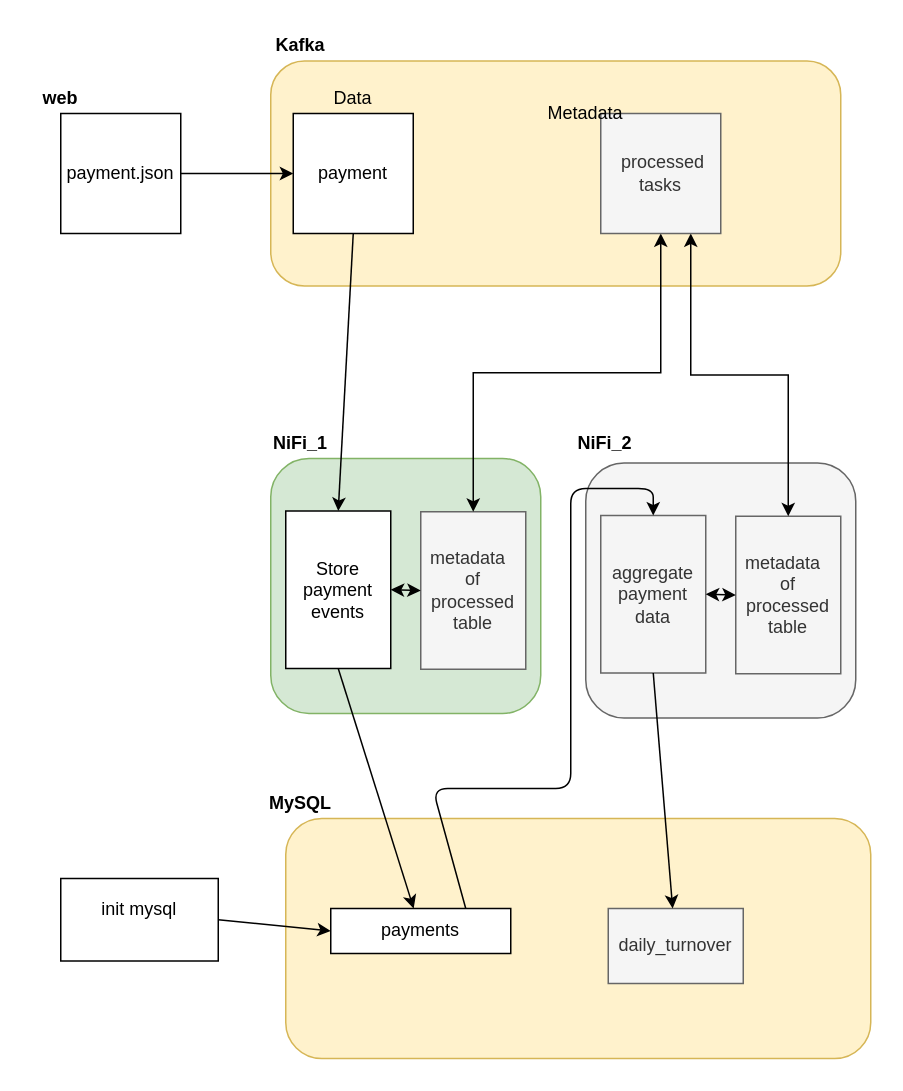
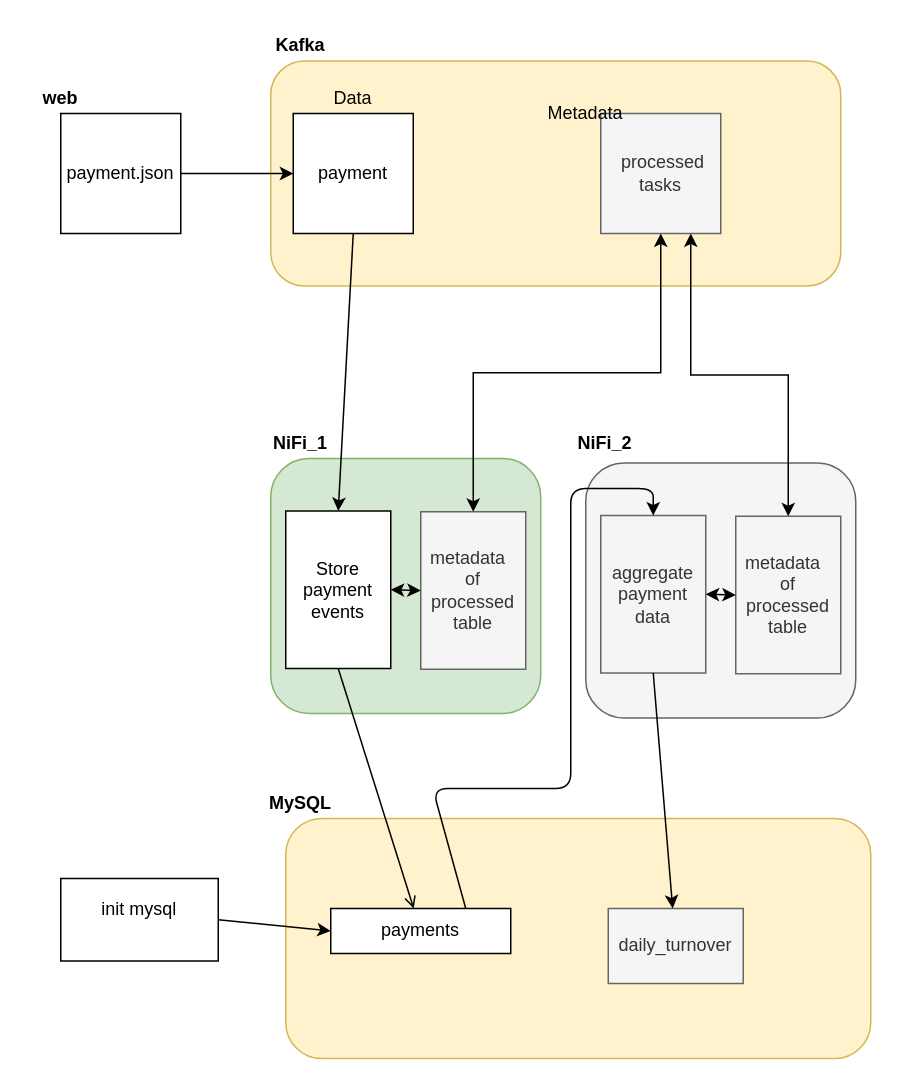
  <mxCell id="0" />
  <mxCell id="1" parent="0" />
  <mxCell id="2" value="" style="rounded=1;whiteSpace=wrap;html=1;fillColor=#d5e8d4;strokeColor=#82b366;" parent="1" vertex="1"><mxGeometry x="180" y="305" width="180" height="170" as="geometry" /></mxCell>
  <mxCell id="3" value="" style="rounded=1;whiteSpace=wrap;html=1;fillColor=#fff2cc;strokeColor=#d6b656;" parent="1" vertex="1"><mxGeometry x="180" y="40" width="380" height="150" as="geometry" /></mxCell>
  <mxCell id="4" value="Store payment events " style="rounded=0;whiteSpace=wrap;html=1;" parent="1" vertex="1"><mxGeometry x="190" y="340" width="70" height="105" as="geometry" /></mxCell>
  <mxCell id="5" value="" style="rounded=1;whiteSpace=wrap;html=1;fillColor=#fff2cc;strokeColor=#d6b656;" parent="1" vertex="1"><mxGeometry x="190" y="545" width="390" height="160" as="geometry" /></mxCell>
  <mxCell id="6" value="metadata&amp;nbsp;&amp;nbsp; of processed table" style="rounded=0;whiteSpace=wrap;html=1;fillColor=#f5f5f5;strokeColor=#666666;fontColor=#333333;" parent="1" vertex="1"><mxGeometry x="280" y="340.5" width="70" height="105" as="geometry" /></mxCell>
  <mxCell id="7" value="" style="endArrow=classic;startArrow=classic;html=1;startFill=1;entryX=0;entryY=0.5;entryDx=0;entryDy=0;exitX=1;exitY=0.5;exitDx=0;exitDy=0;" parent="1" source="4" target="6" edge="1"><mxGeometry width="50" height="50" relative="1" as="geometry"><mxPoint x="180" y="895" as="sourcePoint" /><mxPoint x="230" y="845" as="targetPoint" /></mxGeometry></mxCell>
  <mxCell id="8" value="" style="rounded=1;whiteSpace=wrap;html=1;fillColor=#f5f5f5;strokeColor=#666666;fontColor=#333333;" parent="1" vertex="1"><mxGeometry x="390" y="308" width="180" height="170" as="geometry" /></mxCell>
  <mxCell id="9" value="aggregate payment data" style="rounded=0;whiteSpace=wrap;html=1;fillColor=#f5f5f5;strokeColor=#666666;fontColor=#333333;" parent="1" vertex="1"><mxGeometry x="400" y="343" width="70" height="105" as="geometry" /></mxCell>
  <mxCell id="10" value="metadata&amp;nbsp;&amp;nbsp; of processed table" style="rounded=0;whiteSpace=wrap;html=1;fillColor=#f5f5f5;strokeColor=#666666;fontColor=#333333;" parent="1" vertex="1"><mxGeometry x="490" y="343.5" width="70" height="105" as="geometry" /></mxCell>
  <mxCell id="11" value="" style="endArrow=classic;startArrow=classic;html=1;startFill=1;entryX=0;entryY=0.5;entryDx=0;entryDy=0;exitX=1;exitY=0.5;exitDx=0;exitDy=0;" parent="1" source="9" target="10" edge="1"><mxGeometry width="50" height="50" relative="1" as="geometry"><mxPoint x="390" y="898" as="sourcePoint" /><mxPoint x="440" y="848" as="targetPoint" /></mxGeometry></mxCell>
  <mxCell id="12" value="payment" style="whiteSpace=wrap;html=1;aspect=fixed;" parent="1" vertex="1"><mxGeometry x="195" y="75" width="80" height="80" as="geometry" /></mxCell>
  <mxCell id="13" value="payment.json" style="whiteSpace=wrap;html=1;aspect=fixed;" parent="1" vertex="1"><mxGeometry x="40" y="75" width="80" height="80" as="geometry" /></mxCell>
  <mxCell id="14" value="" style="endArrow=classic;html=1;" parent="1" source="13" target="12" edge="1"><mxGeometry width="50" height="50" relative="1" as="geometry"><mxPoint x="80" y="145" as="sourcePoint" /><mxPoint x="130" y="95" as="targetPoint" /></mxGeometry></mxCell>
  <mxCell id="15" value="Data" style="text;html=1;strokeColor=none;fillColor=none;align=center;verticalAlign=middle;whiteSpace=wrap;rounded=0;" parent="1" vertex="1"><mxGeometry x="215" y="55" width="40" height="20" as="geometry" /></mxCell>
  <mxCell id="16" style="edgeStyle=orthogonalEdgeStyle;rounded=0;orthogonalLoop=1;jettySize=auto;html=1;exitX=0.5;exitY=1;exitDx=0;exitDy=0;startArrow=classic;startFill=1;" parent="1" source="18" target="6" edge="1"><mxGeometry relative="1" as="geometry" /></mxCell>
  <mxCell id="17" style="edgeStyle=orthogonalEdgeStyle;rounded=0;orthogonalLoop=1;jettySize=auto;html=1;exitX=0.75;exitY=1;exitDx=0;exitDy=0;startArrow=classic;startFill=1;" parent="1" source="18" target="10" edge="1"><mxGeometry relative="1" as="geometry" /></mxCell>
  <mxCell id="18" value="&amp;nbsp;processed tasks" style="whiteSpace=wrap;html=1;aspect=fixed;fillColor=#f5f5f5;strokeColor=#666666;fontColor=#333333;" parent="1" vertex="1"><mxGeometry x="400" y="75" width="80" height="80" as="geometry" /></mxCell>
  <mxCell id="19" value="Metadata" style="text;html=1;strokeColor=none;fillColor=none;align=center;verticalAlign=middle;whiteSpace=wrap;rounded=0;" parent="1" vertex="1"><mxGeometry x="370" y="65" width="40" height="20" as="geometry" /></mxCell>
  <mxCell id="20" value="&lt;b&gt;Kafka&lt;/b&gt;" style="text;html=1;strokeColor=none;fillColor=none;align=center;verticalAlign=middle;whiteSpace=wrap;rounded=0;" parent="1" vertex="1"><mxGeometry x="180" y="20" width="40" height="20" as="geometry" /></mxCell>
  <mxCell id="21" value="&lt;b&gt;NiFi_1&lt;/b&gt;" style="text;html=1;strokeColor=none;fillColor=none;align=center;verticalAlign=middle;whiteSpace=wrap;rounded=0;" parent="1" vertex="1"><mxGeometry x="180" y="285" width="40" height="20" as="geometry" /></mxCell>
  <mxCell id="22" value="&lt;b&gt;NiFi_2&lt;/b&gt;" style="text;html=1;strokeColor=none;fillColor=none;align=center;verticalAlign=middle;whiteSpace=wrap;rounded=0;" parent="1" vertex="1"><mxGeometry x="383" y="285" width="40" height="20" as="geometry" /></mxCell>
  <mxCell id="23" value="&lt;b&gt;MySQL&lt;/b&gt;" style="text;html=1;strokeColor=none;fillColor=none;align=center;verticalAlign=middle;whiteSpace=wrap;rounded=0;" parent="1" vertex="1"><mxGeometry x="180" y="525" width="40" height="20" as="geometry" /></mxCell>
  <mxCell id="24" value="" style="endArrow=classic;html=1;entryX=0.5;entryY=0;entryDx=0;entryDy=0;exitX=0.5;exitY=1;exitDx=0;exitDy=0;" parent="1" source="12" target="4" edge="1"><mxGeometry width="50" height="50" relative="1" as="geometry"><mxPoint x="30" y="815" as="sourcePoint" /><mxPoint x="80" y="765" as="targetPoint" /></mxGeometry></mxCell>
- <mxCell id="25" value="" style="endArrow=classic;html=1;exitX=0.5;exitY=1;exitDx=0;exitDy=0;" parent="1" source="4" target="26" edge="1"><mxGeometry width="50" height="50" relative="1" as="geometry"><mxPoint x="245" y="165" as="sourcePoint" /><mxPoint x="245" y="350" as="targetPoint" /></mxGeometry></mxCell>
+ <mxCell id="25" value="" style="endArrow=open;html=1;exitX=0.5;exitY=1;exitDx=0;exitDy=0;" parent="1" source="4" target="26" edge="1"><mxGeometry width="50" height="50" relative="1" as="geometry"><mxPoint x="245" y="165" as="sourcePoint" /><mxPoint x="245" y="350" as="targetPoint" /></mxGeometry></mxCell>
  <mxCell id="26" value="payments" style="rounded=0;whiteSpace=wrap;html=1;" parent="1" vertex="1"><mxGeometry x="220" y="605" width="120" height="30" as="geometry" /></mxCell>
  <mxCell id="27" value="daily_turnover" style="rounded=0;whiteSpace=wrap;html=1;fillColor=#f5f5f5;strokeColor=#666666;fontColor=#333333;" parent="1" vertex="1"><mxGeometry x="405" y="605" width="90" height="50" as="geometry" /></mxCell>
  <mxCell id="28" value="" style="endArrow=classic;html=1;exitX=0.5;exitY=1;exitDx=0;exitDy=0;" parent="1" source="9" target="27" edge="1"><mxGeometry width="50" height="50" relative="1" as="geometry"><mxPoint x="430" y="565" as="sourcePoint" /><mxPoint x="480" y="515" as="targetPoint" /></mxGeometry></mxCell>
  <mxCell id="29" value="&lt;b&gt;web&lt;/b&gt;" style="text;html=1;strokeColor=none;fillColor=none;align=center;verticalAlign=middle;whiteSpace=wrap;rounded=0;" parent="1" vertex="1"><mxGeometry x="20" y="55" width="40" height="20" as="geometry" /></mxCell>
  <mxCell id="30" value="" style="endArrow=classic;html=1;entryX=0.5;entryY=0;entryDx=0;entryDy=0;exitX=0.75;exitY=0;exitDx=0;exitDy=0;" parent="1" source="26" target="9" edge="1"><mxGeometry width="50" height="50" relative="1" as="geometry"><mxPoint x="20" y="775" as="sourcePoint" /><mxPoint x="70" y="725" as="targetPoint" /><Array as="points"><mxPoint x="288" y="525" /><mxPoint x="380" y="525" /><mxPoint x="380" y="325" /><mxPoint x="435" y="325" /></Array></mxGeometry></mxCell>
  <mxCell id="31" value="&lt;div&gt;init mysql&lt;/div&gt;&lt;div&gt;&lt;br&gt;&lt;/div&gt;" style="whiteSpace=wrap;html=1;aspect=fixed;" parent="1" vertex="1"><mxGeometry x="40" y="585" width="105" height="55" as="geometry" /></mxCell>
  <mxCell id="32" value="" style="endArrow=classic;html=1;entryX=0;entryY=0.5;entryDx=0;entryDy=0;exitX=1;exitY=0.5;exitDx=0;exitDy=0;" parent="1" source="31" target="26" edge="1"><mxGeometry width="50" height="50" relative="1" as="geometry"><mxPoint x="20" y="775" as="sourcePoint" /><mxPoint x="70" y="725" as="targetPoint" /></mxGeometry></mxCell>
